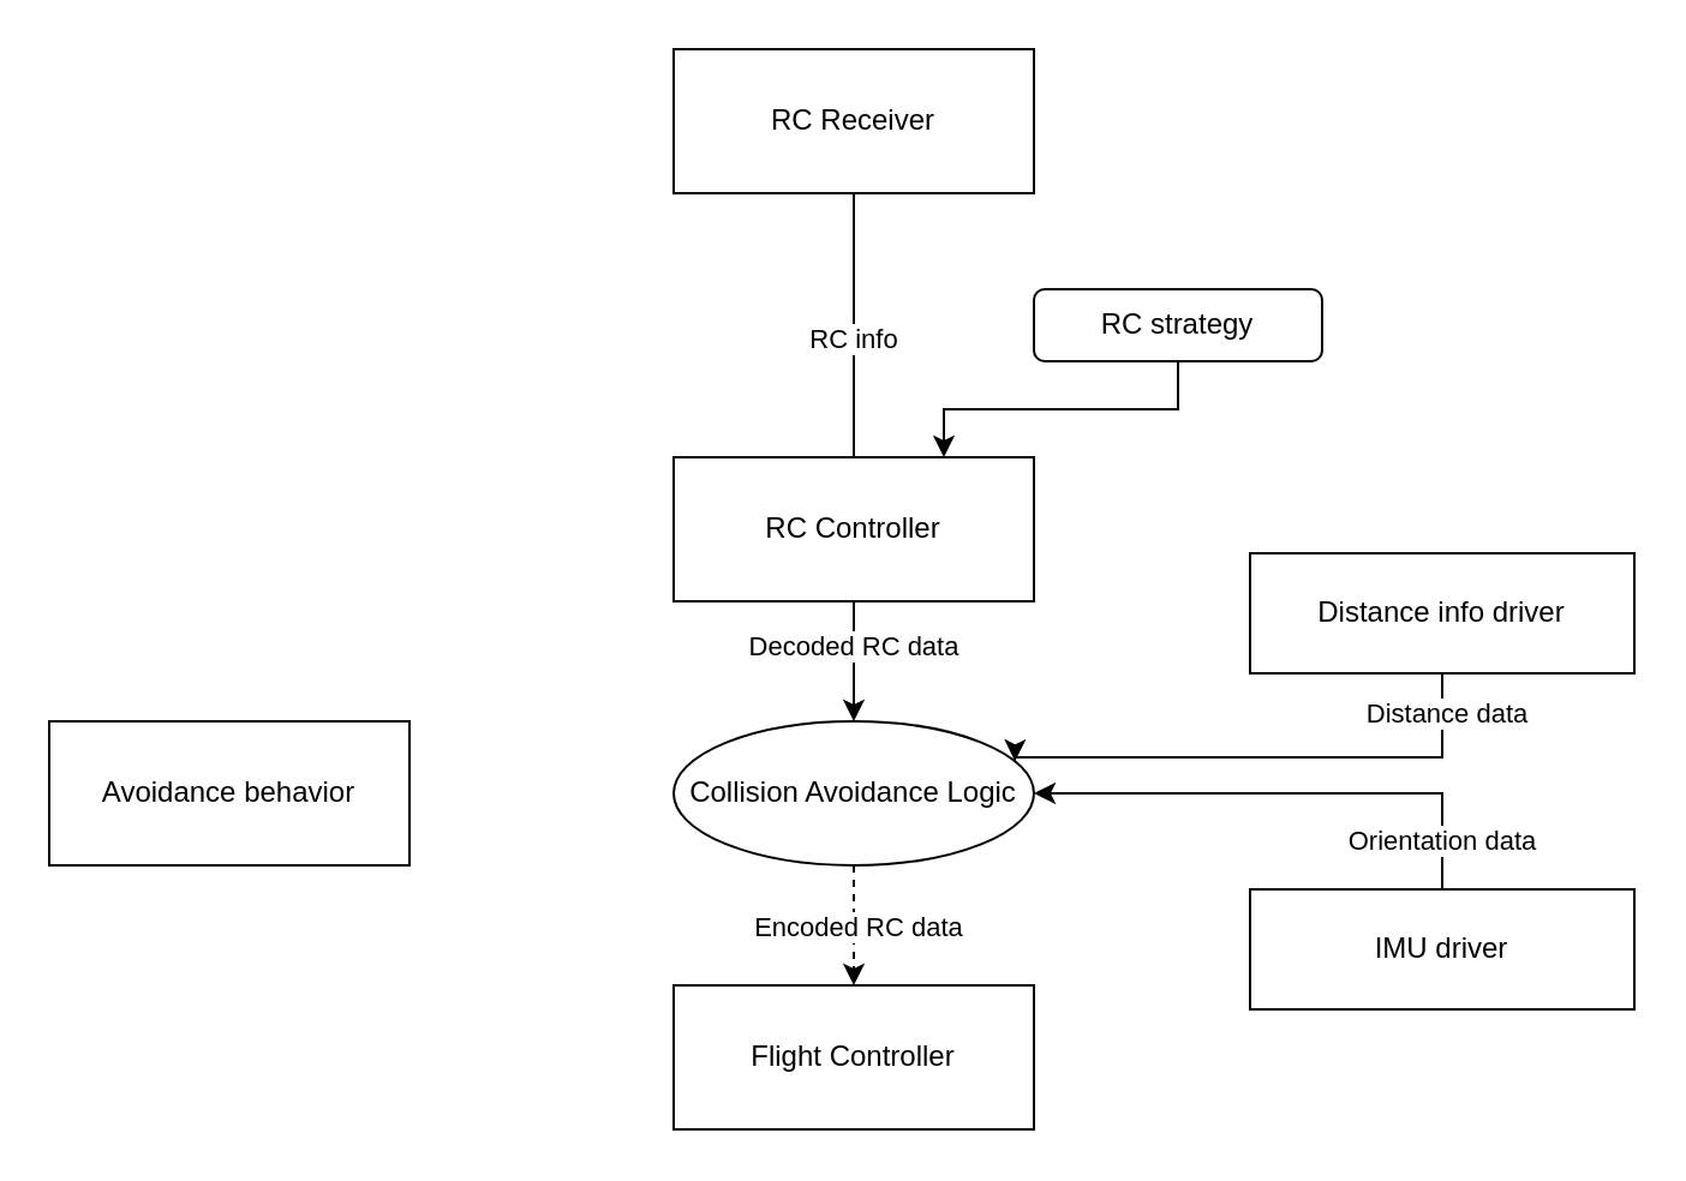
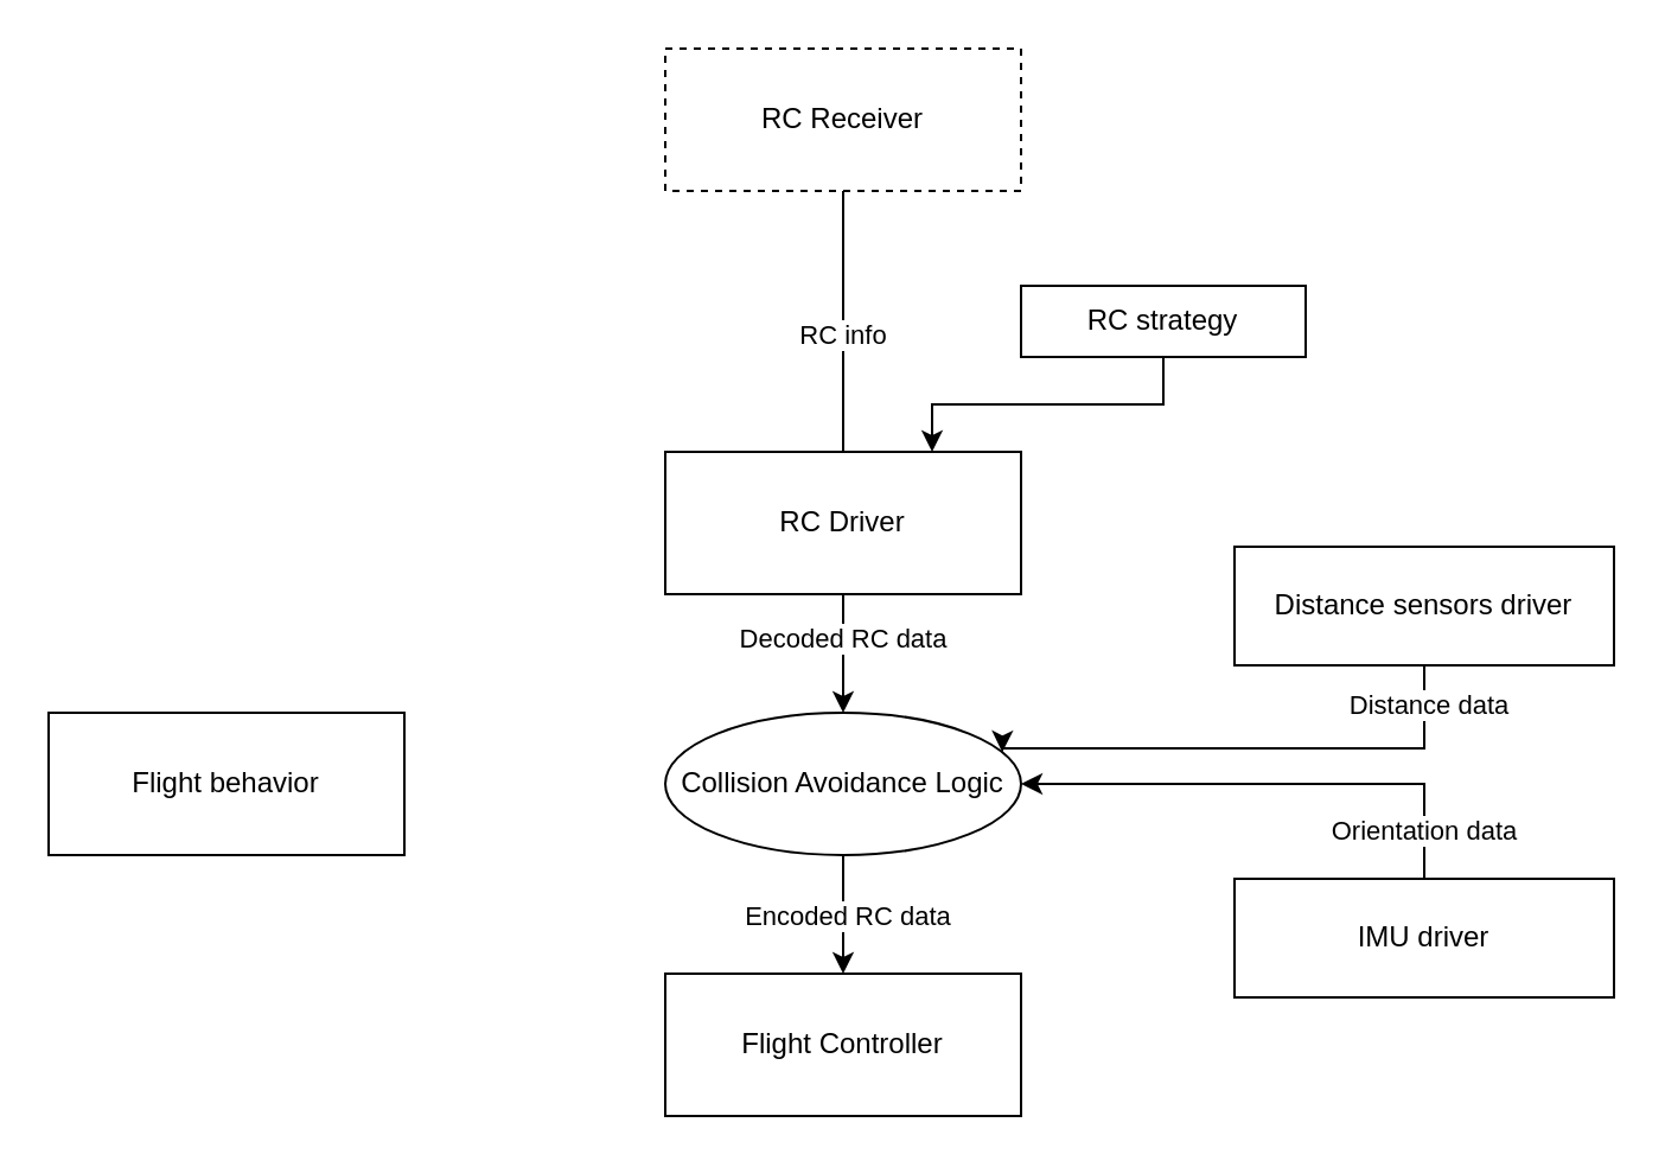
  <mxCell id="0" />
  <mxCell id="1" parent="0" />
  <mxCell id="2" style="edgeStyle=orthogonalEdgeStyle;rounded=0;orthogonalLoop=1;jettySize=auto;html=1;entryX=0.5;entryY=0;entryDx=0;entryDy=0;endArrow=none;" edge="1" parent="1" source="4" target="7"><mxGeometry relative="1" as="geometry" /></mxCell>
  <mxCell id="3" value="RC info" style="edgeLabel;html=1;align=center;verticalAlign=middle;resizable=0;points=[];" vertex="1" connectable="0" parent="2"><mxGeometry x="0.093" y="-1" relative="1" as="geometry"><mxPoint as="offset" /></mxGeometry></mxCell>
- <mxCell id="4" value="RC Receiver" style="rounded=0;whiteSpace=wrap;html=1;" vertex="1" parent="1"><mxGeometry x="280" y="20" width="150" height="60" as="geometry" /></mxCell>
+ <mxCell id="4" value="RC Receiver" style="rounded=0;whiteSpace=wrap;html=1;dashed=1;" vertex="1" parent="1"><mxGeometry x="280" y="20" width="150" height="60" as="geometry" /></mxCell>
  <mxCell id="5" style="edgeStyle=orthogonalEdgeStyle;rounded=0;orthogonalLoop=1;jettySize=auto;html=1;entryX=0.5;entryY=0;entryDx=0;entryDy=0;" edge="1" parent="1" source="7" target="12"><mxGeometry relative="1" as="geometry" /></mxCell>
  <mxCell id="6" value="Decoded RC data" style="edgeLabel;html=1;align=center;verticalAlign=middle;resizable=0;points=[];" vertex="1" connectable="0" parent="5"><mxGeometry x="-0.276" y="-1" relative="1" as="geometry"><mxPoint as="offset" /></mxGeometry></mxCell>
- <mxCell id="7" value="RC Controller" style="rounded=0;whiteSpace=wrap;html=1;" vertex="1" parent="1"><mxGeometry x="280" y="190" width="150" height="60" as="geometry" /></mxCell>
+ <mxCell id="7" value="RC Driver" style="rounded=0;whiteSpace=wrap;html=1;" vertex="1" parent="1"><mxGeometry x="280" y="190" width="150" height="60" as="geometry" /></mxCell>
  <mxCell id="8" style="edgeStyle=orthogonalEdgeStyle;rounded=0;orthogonalLoop=1;jettySize=auto;html=1;entryX=0.75;entryY=0;entryDx=0;entryDy=0;" edge="1" parent="1" source="9" target="7"><mxGeometry relative="1" as="geometry"><mxPoint x="410" y="140" as="targetPoint" /></mxGeometry></mxCell>
- <mxCell id="9" value="RC strategy" style="rounded=1;whiteSpace=wrap;html=1;" vertex="1" parent="1"><mxGeometry x="430" y="120" width="120" height="30" as="geometry" /></mxCell>
- <mxCell id="10" style="edgeStyle=orthogonalEdgeStyle;rounded=0;orthogonalLoop=1;jettySize=auto;html=1;entryX=0.5;entryY=0;entryDx=0;entryDy=0;dashed=1;" edge="1" parent="1" source="12" target="13"><mxGeometry relative="1" as="geometry" /></mxCell>
+ <mxCell id="9" value="RC strategy" style="whiteSpace=wrap;html=1;rounded=0;" vertex="1" parent="1"><mxGeometry x="430" y="120" width="120" height="30" as="geometry" /></mxCell>
+ <mxCell id="10" style="edgeStyle=orthogonalEdgeStyle;rounded=0;orthogonalLoop=1;jettySize=auto;html=1;entryX=0.5;entryY=0;entryDx=0;entryDy=0;" edge="1" parent="1" source="12" target="13"><mxGeometry relative="1" as="geometry" /></mxCell>
  <mxCell id="11" value="Encoded RC data" style="edgeLabel;html=1;align=center;verticalAlign=middle;resizable=0;points=[];" vertex="1" connectable="0" parent="10"><mxGeometry x="0.013" y="1" relative="1" as="geometry"><mxPoint as="offset" /></mxGeometry></mxCell>
  <mxCell id="12" value="Collision Avoidance Logic" style="ellipse;whiteSpace=wrap;html=1;" vertex="1" parent="1"><mxGeometry x="280" y="300" width="150" height="60" as="geometry" /></mxCell>
  <mxCell id="13" value="Flight Controller" style="rounded=0;whiteSpace=wrap;html=1;" vertex="1" parent="1"><mxGeometry x="280" y="410" width="150" height="60" as="geometry" /></mxCell>
  <mxCell id="14" style="edgeStyle=orthogonalEdgeStyle;rounded=0;orthogonalLoop=1;jettySize=auto;html=1;entryX=1;entryY=0.25;entryDx=0;entryDy=0;" edge="1" parent="1" source="16" target="12"><mxGeometry relative="1" as="geometry"><mxPoint x="600" y="330" as="targetPoint" /><Array as="points"><mxPoint x="600" y="315" /></Array></mxGeometry></mxCell>
  <mxCell id="15" value="Distance data" style="edgeLabel;html=1;align=center;verticalAlign=middle;resizable=0;points=[];" vertex="1" connectable="0" parent="14"><mxGeometry x="-0.85" y="1" relative="1" as="geometry"><mxPoint as="offset" /></mxGeometry></mxCell>
- <mxCell id="16" value="Distance info driver" style="rounded=0;whiteSpace=wrap;html=1;" vertex="1" parent="1"><mxGeometry x="520" y="230" width="160" height="50" as="geometry" /></mxCell>
+ <mxCell id="16" value="Distance sensors driver" style="rounded=0;whiteSpace=wrap;html=1;" vertex="1" parent="1"><mxGeometry x="520" y="230" width="160" height="50" as="geometry" /></mxCell>
  <mxCell id="17" style="edgeStyle=orthogonalEdgeStyle;rounded=0;orthogonalLoop=1;jettySize=auto;html=1;entryX=1;entryY=0.5;entryDx=0;entryDy=0;" edge="1" parent="1" source="19" target="12"><mxGeometry relative="1" as="geometry"><Array as="points"><mxPoint x="600" y="330" /></Array></mxGeometry></mxCell>
  <mxCell id="18" value="Orientation data" style="edgeLabel;html=1;align=center;verticalAlign=middle;resizable=0;points=[];" vertex="1" connectable="0" parent="17"><mxGeometry x="-0.797" y="1" relative="1" as="geometry"><mxPoint as="offset" /></mxGeometry></mxCell>
  <mxCell id="19" value="IMU driver" style="rounded=0;whiteSpace=wrap;html=1;" vertex="1" parent="1"><mxGeometry x="520" y="370" width="160" height="50" as="geometry" /></mxCell>
- <mxCell id="20" value="Avoidance behavior" style="rounded=0;whiteSpace=wrap;html=1;" vertex="1" parent="1"><mxGeometry x="20" y="300" width="150" height="60" as="geometry" /></mxCell>
+ <mxCell id="20" value="Flight behavior" style="rounded=0;whiteSpace=wrap;html=1;" vertex="1" parent="1"><mxGeometry x="20" y="300" width="150" height="60" as="geometry" /></mxCell>
